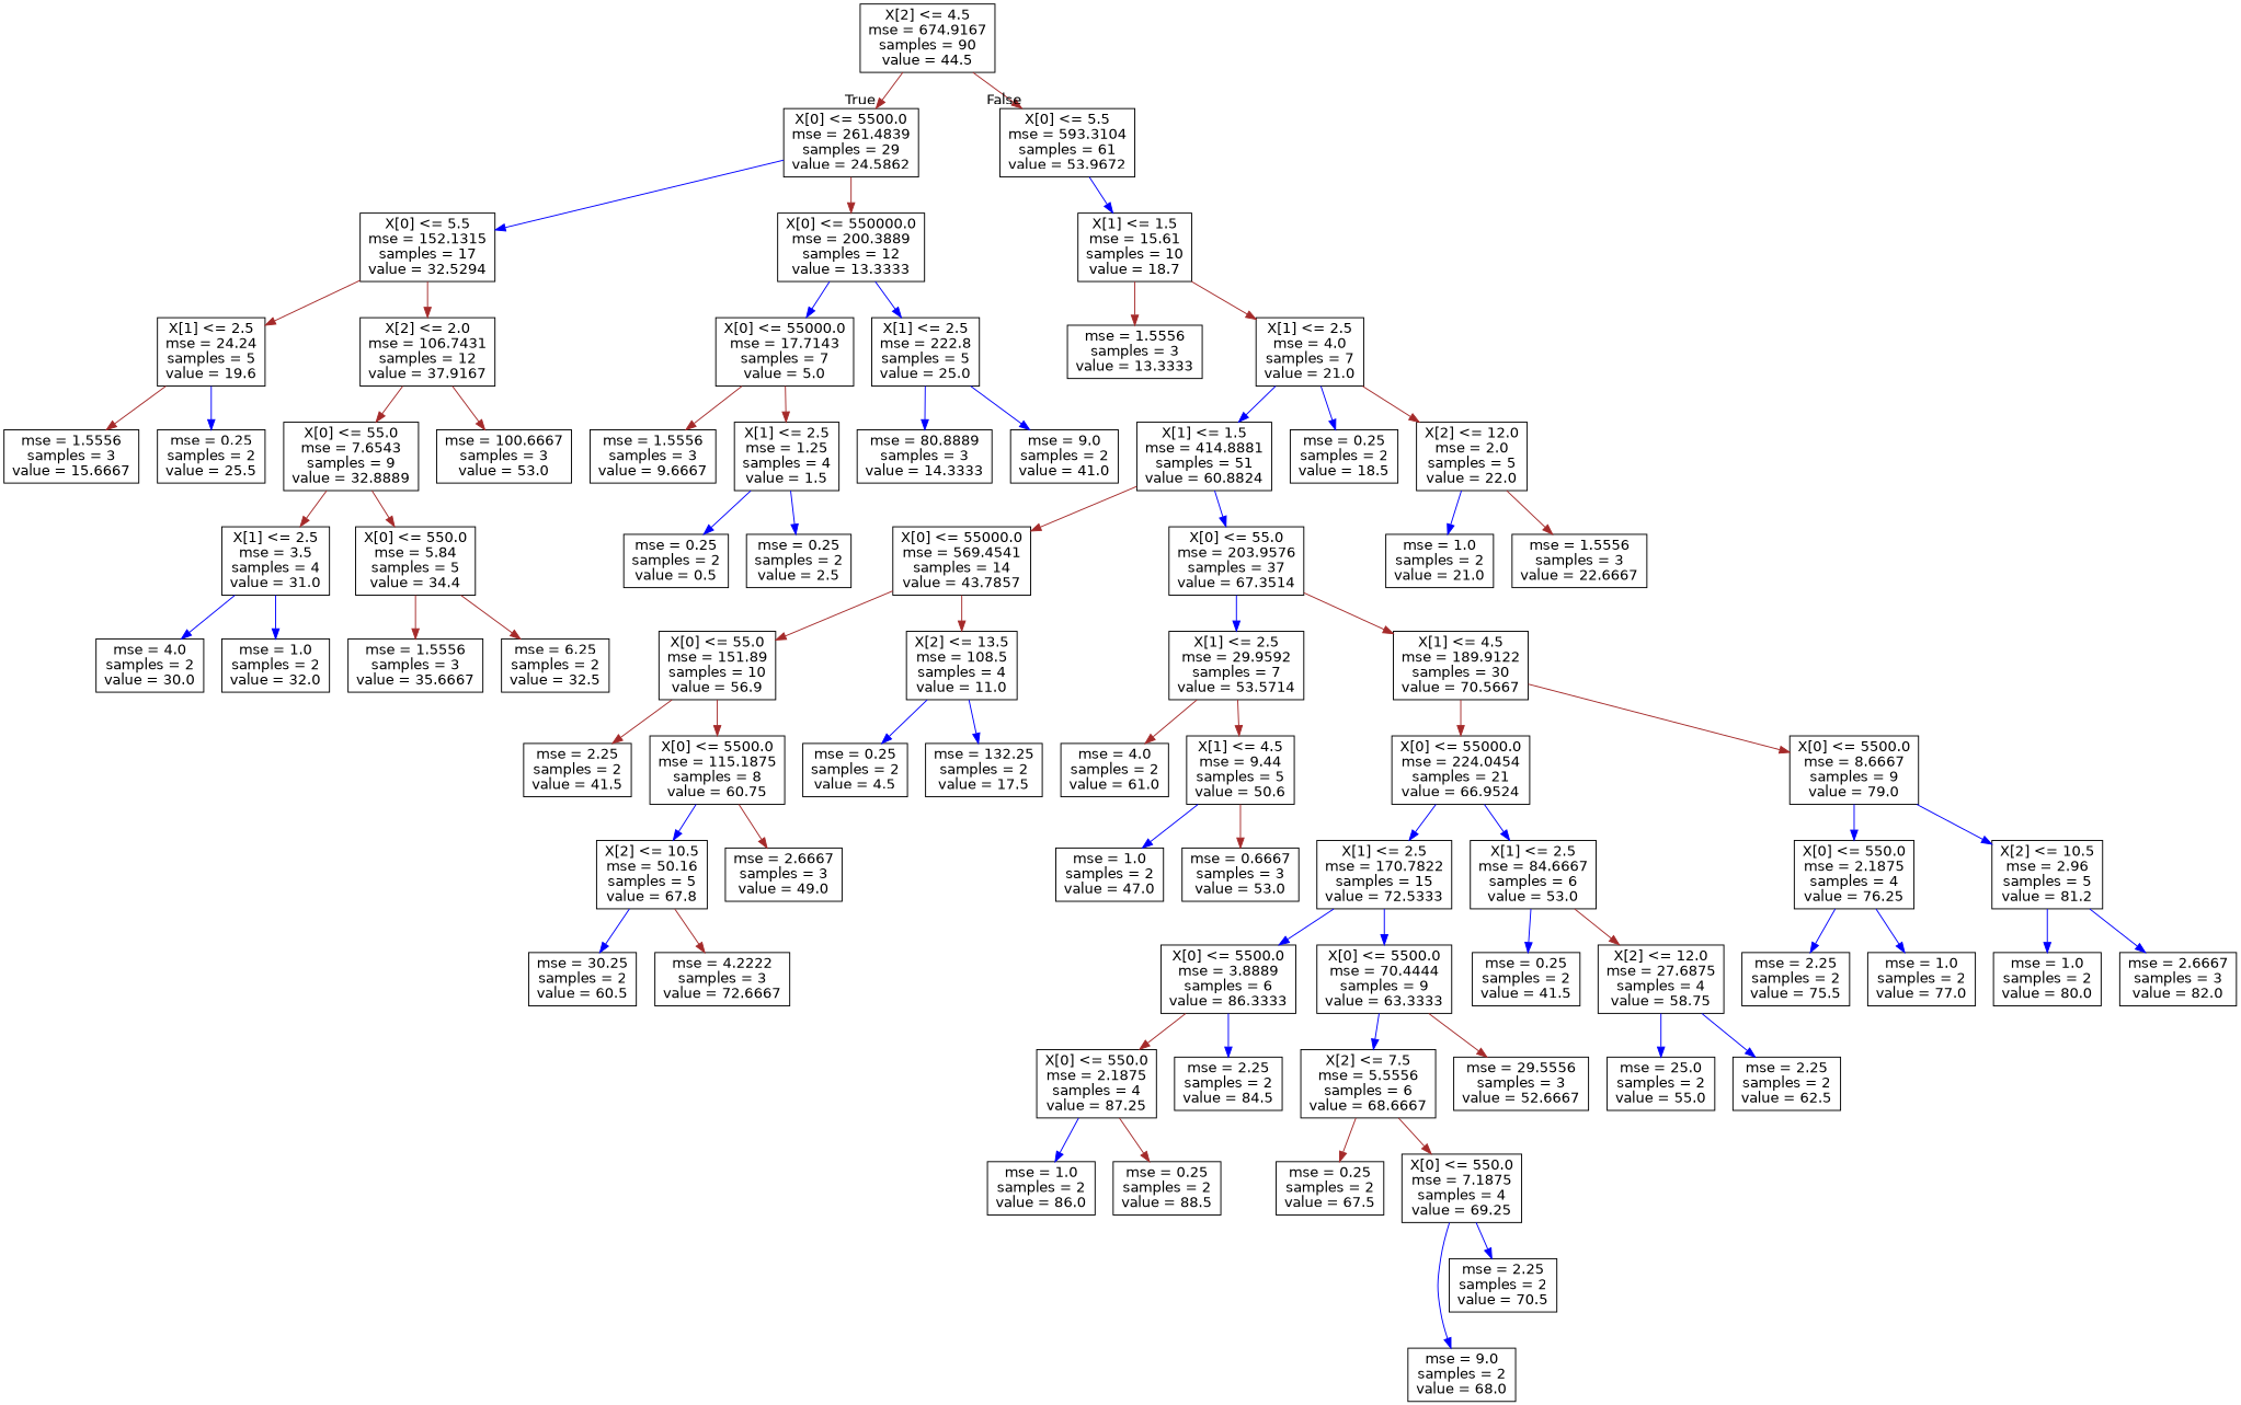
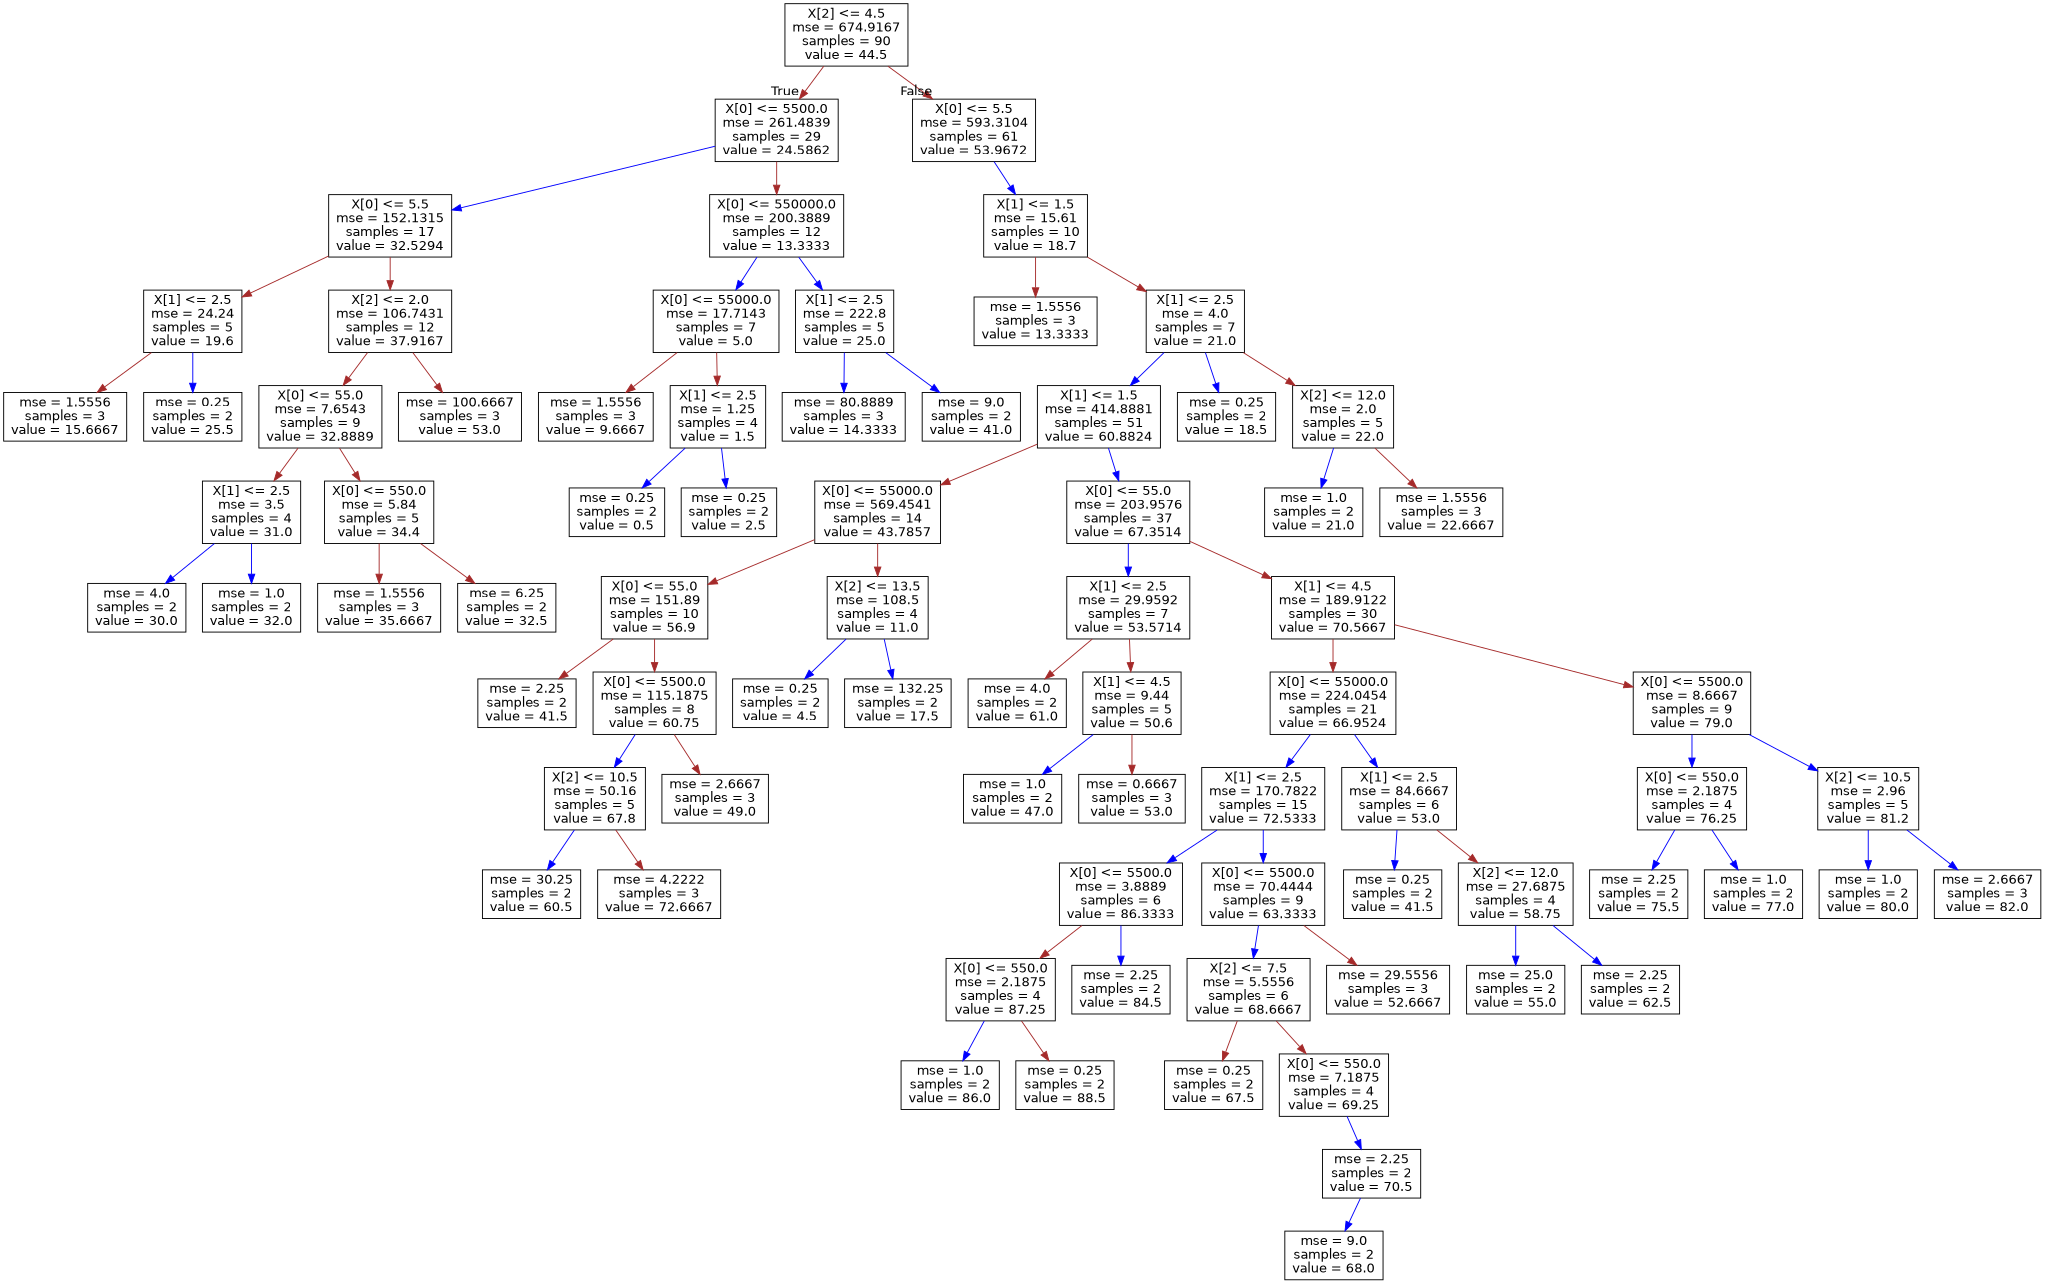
  digraph {
    fontname="DejaVu Sans"
    node [fontname="DejaVu Sans" shape=box]
    edge [color=blue fontname="DejaVu Sans"]
    n1 [label="X[2] <= 4.5\nmse = 674.9167\nsamples = 90\nvalue = 44.5"]
    n2 [label="X[0] <= 5500.0\nmse = 261.4839\nsamples = 29\nvalue = 24.5862"]
    n3 [label="X[0] <= 5.5\nmse = 593.3104\nsamples = 61\nvalue = 53.9672"]
    n4 [label="X[0] <= 5.5\nmse = 152.1315\nsamples = 17\nvalue = 32.5294"]
    n5 [label="X[0] <= 550000.0\nmse = 200.3889\nsamples = 12\nvalue = 13.3333"]
    n6 [label="X[1] <= 1.5\nmse = 15.61\nsamples = 10\nvalue = 18.7"]
    n7 [label="X[1] <= 2.5\nmse = 24.24\nsamples = 5\nvalue = 19.6"]
    n8 [label="X[2] <= 2.0\nmse = 106.7431\nsamples = 12\nvalue = 37.9167"]
    n9 [label="X[0] <= 55000.0\nmse = 17.7143\nsamples = 7\nvalue = 5.0"]
    n10 [label="X[1] <= 2.5\nmse = 222.8\nsamples = 5\nvalue = 25.0"]
    n11 [label="mse = 1.5556\nsamples = 3\nvalue = 15.6667"]
    n12 [label="mse = 0.25\nsamples = 2\nvalue = 25.5"]
    n13 [label="X[0] <= 55.0\nmse = 7.6543\nsamples = 9\nvalue = 32.8889"]
    n14 [label="mse = 100.6667\nsamples = 3\nvalue = 53.0"]
    n15 [label="X[1] <= 2.5\nmse = 3.5\nsamples = 4\nvalue = 31.0"]
    n16 [label="X[0] <= 550.0\nmse = 5.84\nsamples = 5\nvalue = 34.4"]
    n17 [label="mse = 4.0\nsamples = 2\nvalue = 30.0"]
    n18 [label="mse = 1.0\nsamples = 2\nvalue = 32.0"]
    n19 [label="mse = 1.5556\nsamples = 3\nvalue = 35.6667"]
    n20 [label="mse = 6.25\nsamples = 2\nvalue = 32.5"]
    n21 [label="mse = 1.5556\nsamples = 3\nvalue = 9.6667"]
    n22 [label="X[1] <= 2.5\nmse = 1.25\nsamples = 4\nvalue = 1.5"]
    n23 [label="mse = 80.8889\nsamples = 3\nvalue = 14.3333"]
    n24 [label="mse = 9.0\nsamples = 2\nvalue = 41.0"]
    n25 [label="mse = 0.25\nsamples = 2\nvalue = 0.5"]
    n26 [label="mse = 0.25\nsamples = 2\nvalue = 2.5"]
    n27 [label="mse = 1.5556\nsamples = 3\nvalue = 13.3333"]
    n28 [label="X[1] <= 2.5\nmse = 4.0\nsamples = 7\nvalue = 21.0"]
    n29 [label="X[1] <= 1.5\nmse = 414.8881\nsamples = 51\nvalue = 60.8824"]
    n30 [label="X[0] <= 55000.0\nmse = 569.4541\nsamples = 14\nvalue = 43.7857"]
    n31 [label="X[0] <= 55.0\nmse = 203.9576\nsamples = 37\nvalue = 67.3514"]
    n32 [label="mse = 0.25\nsamples = 2\nvalue = 18.5"]
    n33 [label="X[2] <= 12.0\nmse = 2.0\nsamples = 5\nvalue = 22.0"]
    n34 [label="mse = 1.0\nsamples = 2\nvalue = 21.0"]
    n35 [label="mse = 1.5556\nsamples = 3\nvalue = 22.6667"]
    n36 [label="X[0] <= 55.0\nmse = 151.89\nsamples = 10\nvalue = 56.9"]
    n37 [label="X[2] <= 13.5\nmse = 108.5\nsamples = 4\nvalue = 11.0"]
    n38 [label="X[1] <= 2.5\nmse = 29.9592\nsamples = 7\nvalue = 53.5714"]
    n39 [label="X[1] <= 4.5\nmse = 189.9122\nsamples = 30\nvalue = 70.5667"]
    n40 [label="mse = 2.25\nsamples = 2\nvalue = 41.5"]
    n41 [label="X[0] <= 5500.0\nmse = 115.1875\nsamples = 8\nvalue = 60.75"]
    n42 [label="mse = 0.25\nsamples = 2\nvalue = 4.5"]
    n43 [label="mse = 132.25\nsamples = 2\nvalue = 17.5"]
    n44 [label="X[2] <= 10.5\nmse = 50.16\nsamples = 5\nvalue = 67.8"]
    n45 [label="mse = 2.6667\nsamples = 3\nvalue = 49.0"]
    n46 [label="mse = 30.25\nsamples = 2\nvalue = 60.5"]
    n47 [label="mse = 4.2222\nsamples = 3\nvalue = 72.6667"]
    n48 [label="mse = 4.0\nsamples = 2\nvalue = 61.0"]
    n49 [label="X[1] <= 4.5\nmse = 9.44\nsamples = 5\nvalue = 50.6"]
    n50 [label="X[0] <= 55000.0\nmse = 224.0454\nsamples = 21\nvalue = 66.9524"]
    n51 [label="X[0] <= 5500.0\nmse = 8.6667\nsamples = 9\nvalue = 79.0"]
    n52 [label="mse = 1.0\nsamples = 2\nvalue = 47.0"]
    n53 [label="mse = 0.6667\nsamples = 3\nvalue = 53.0"]
    n54 [label="X[1] <= 2.5\nmse = 170.7822\nsamples = 15\nvalue = 72.5333"]
    n55 [label="X[1] <= 2.5\nmse = 84.6667\nsamples = 6\nvalue = 53.0"]
    n56 [label="X[0] <= 550.0\nmse = 2.1875\nsamples = 4\nvalue = 76.25"]
    n57 [label="X[2] <= 10.5\nmse = 2.96\nsamples = 5\nvalue = 81.2"]
    n58 [label="X[0] <= 5500.0\nmse = 3.8889\nsamples = 6\nvalue = 86.3333"]
    n59 [label="X[0] <= 5500.0\nmse = 70.4444\nsamples = 9\nvalue = 63.3333"]
    n60 [label="mse = 0.25\nsamples = 2\nvalue = 41.5"]
    n61 [label="X[2] <= 12.0\nmse = 27.6875\nsamples = 4\nvalue = 58.75"]
    n62 [label="X[0] <= 550.0\nmse = 2.1875\nsamples = 4\nvalue = 87.25"]
    n63 [label="mse = 2.25\nsamples = 2\nvalue = 84.5"]
    n64 [label="X[2] <= 7.5\nmse = 5.5556\nsamples = 6\nvalue = 68.6667"]
    n65 [label="mse = 29.5556\nsamples = 3\nvalue = 52.6667"]
    n66 [label="mse = 1.0\nsamples = 2\nvalue = 86.0"]
    n67 [label="mse = 0.25\nsamples = 2\nvalue = 88.5"]
    n68 [label="mse = 0.25\nsamples = 2\nvalue = 67.5"]
    n69 [label="X[0] <= 550.0\nmse = 7.1875\nsamples = 4\nvalue = 69.25"]
    n70 [label="mse = 9.0\nsamples = 2\nvalue = 68.0"]
    n71 [label="mse = 2.25\nsamples = 2\nvalue = 70.5"]
    n72 [label="mse = 25.0\nsamples = 2\nvalue = 55.0"]
    n73 [label="mse = 2.25\nsamples = 2\nvalue = 62.5"]
    n74 [label="mse = 2.25\nsamples = 2\nvalue = 75.5"]
    n75 [label="mse = 1.0\nsamples = 2\nvalue = 77.0"]
    n76 [label="mse = 1.0\nsamples = 2\nvalue = 80.0"]
    n77 [label="mse = 2.6667\nsamples = 3\nvalue = 82.0"]
    n1 -> n2 [color=brown headlabel=True labelangle=45 labeldistance=2.5]
    n1 -> n3 [color=brown headlabel=False labelangle=-45 labeldistance=2.5]
    n2 -> n4
    n2 -> n5 [color=brown]
    n3 -> n6
    n4 -> n7 [color=brown]
    n4 -> n8 [color=brown]
    n5 -> n9
    n5 -> n10
    n6 -> n27 [color=brown]
    n6 -> n28 [color=brown]
    n7 -> n11 [color=brown]
    n7 -> n12
    n8 -> n13 [color=brown]
    n8 -> n14 [color=brown]
    n9 -> n21 [color=brown]
    n9 -> n22 [color=brown]
    n10 -> n23
    n10 -> n24
    n13 -> n15 [color=brown]
    n13 -> n16 [color=brown]
    n15 -> n17
    n15 -> n18
    n16 -> n19 [color=brown]
    n16 -> n20 [color=brown]
    n22 -> n25
    n22 -> n26
    n28 -> n29
    n28 -> n32
    n28 -> n33 [color=brown]
    n29 -> n30 [color=brown]
    n29 -> n31
    n30 -> n36 [color=brown]
    n30 -> n37 [color=brown]
    n31 -> n38
    n31 -> n39 [color=brown]
    n33 -> n34
    n33 -> n35 [color=brown]
    n36 -> n40 [color=brown]
    n36 -> n41 [color=brown]
    n37 -> n42
    n37 -> n43
    n38 -> n48 [color=brown]
    n38 -> n49 [color=brown]
    n39 -> n50 [color=brown]
    n39 -> n51 [color=brown]
    n41 -> n44
    n41 -> n45 [color=brown]
    n44 -> n46
    n44 -> n47 [color=brown]
    n49 -> n52
    n49 -> n53 [color=brown]
    n50 -> n54
    n50 -> n55
    n51 -> n56
    n51 -> n57
    n54 -> n58
    n54 -> n59
    n55 -> n60
    n55 -> n61 [color=brown]
    n56 -> n74
    n56 -> n75
    n57 -> n76
    n57 -> n77
    n58 -> n62 [color=brown]
    n58 -> n63
    n59 -> n64
    n59 -> n65 [color=brown]
    n61 -> n72
    n61 -> n73
    n62 -> n66
    n62 -> n67 [color=brown]
    n64 -> n68 [color=brown]
    n64 -> n69 [color=brown]
-   n69 -> n70
+   n71 -> n70
    n69 -> n71
  }
